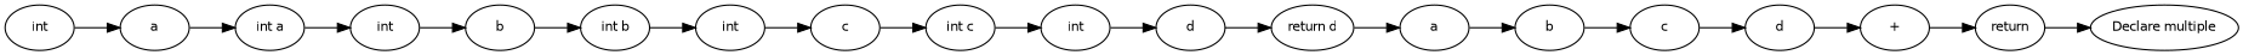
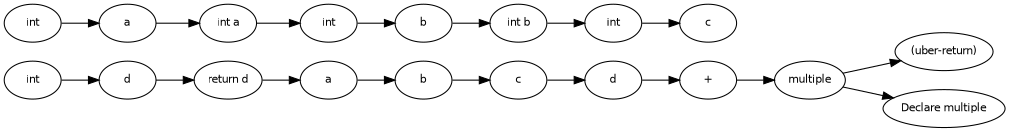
  digraph {
    rankdir=LR
    node [fontname=Helvetica fontsize=10]
    n1 [label=c]
    n2 [label=d]
    n3 [label="+"]
    n4 [label=b]
    n5 [label=a]
-   n6 [label=return]
+   n6 [label=multiple]
+   n7 [label="(uber-return)"]
    n8 [label="Declare multiple"]
    n9 [label=d]
    n10 [label="return d"]
    n11 [label=int]
    n12 [label=c]
-   n13 [label="int c"]
    n14 [label=int]
    n15 [label=b]
    n16 [label="int b"]
    n17 [label=int]
    n18 [label=a]
    n19 [label="int a"]
    n20 [label=int]
    n1 -> n2
    n2 -> n3
    n3 -> n6
    n4 -> n1
    n5 -> n4
+   n6 -> n7
    n6 -> n8
    n9 -> n10
    n10 -> n5
    n11 -> n9
-   n12 -> n13
-   n13 -> n11
    n14 -> n12
    n15 -> n16
    n16 -> n14
    n17 -> n15
    n18 -> n19
    n19 -> n17
    n20 -> n18
  }
